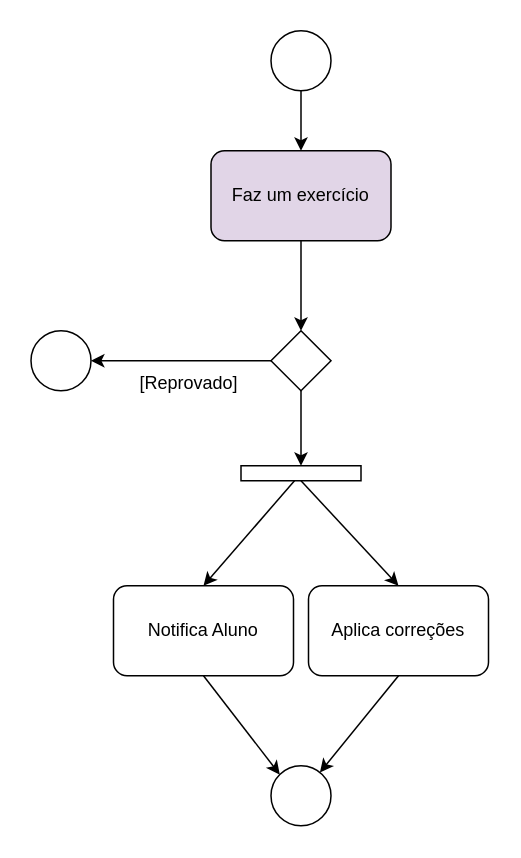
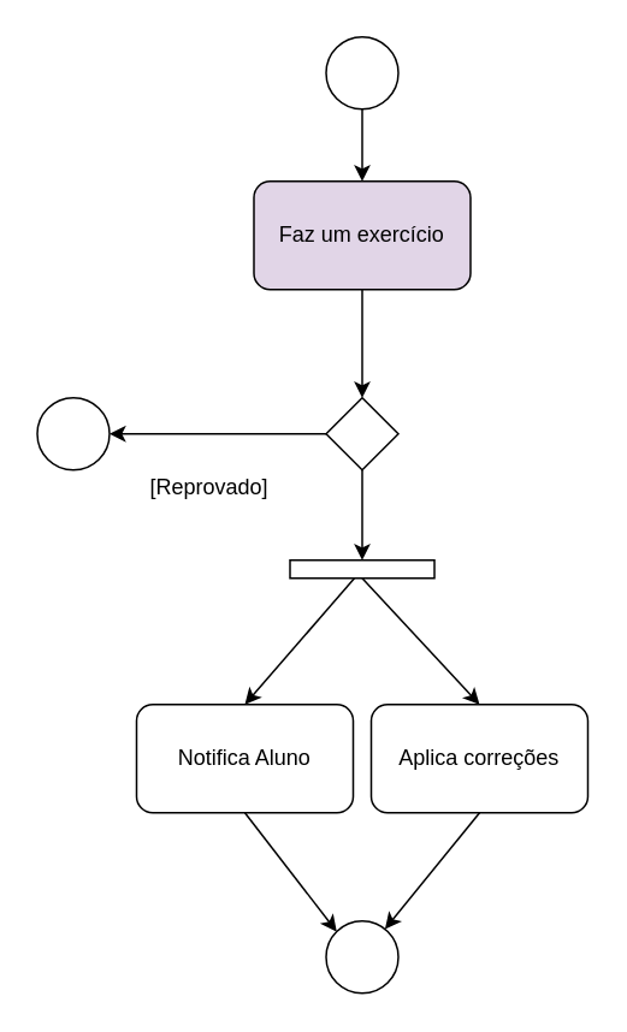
  <mxCell id="0" />
  <mxCell id="1" parent="0" />
  <mxCell id="2" value="" style="ellipse;whiteSpace=wrap;html=1;aspect=fixed;" vertex="1" parent="1"><mxGeometry x="180" y="20" width="40" height="40" as="geometry" /></mxCell>
  <mxCell id="3" value="" style="endArrow=classic;html=1;rounded=0;" edge="1" parent="1" source="2" target="5"><mxGeometry width="50" height="50" relative="1" as="geometry"><mxPoint x="130" y="280" as="sourcePoint" /><mxPoint x="180" y="230" as="targetPoint" /></mxGeometry></mxCell>
  <mxCell id="4" value="" style="edgeStyle=orthogonalEdgeStyle;rounded=0;orthogonalLoop=1;jettySize=auto;html=1;" edge="1" parent="1" source="5" target="9"><mxGeometry relative="1" as="geometry" /></mxCell>
  <mxCell id="5" value="Faz um exercício" style="rounded=1;whiteSpace=wrap;html=1;fillColor=#e1d5e7;" vertex="1" parent="1"><mxGeometry x="140" y="100" width="120" height="60" as="geometry" /></mxCell>
  <mxCell id="6" value="Notifica Aluno" style="rounded=1;whiteSpace=wrap;html=1;" vertex="1" parent="1"><mxGeometry x="75" y="390" width="120" height="60" as="geometry" /></mxCell>
  <mxCell id="7" style="edgeStyle=orthogonalEdgeStyle;rounded=0;orthogonalLoop=1;jettySize=auto;html=1;entryX=1;entryY=0.5;entryDx=0;entryDy=0;" edge="1" parent="1" source="9" target="10"><mxGeometry relative="1" as="geometry" /></mxCell>
  <mxCell id="8" value="" style="edgeStyle=orthogonalEdgeStyle;rounded=0;orthogonalLoop=1;jettySize=auto;html=1;" edge="1" parent="1" source="9" target="13"><mxGeometry relative="1" as="geometry" /></mxCell>
  <mxCell id="9" value="" style="rhombus;whiteSpace=wrap;html=1;" vertex="1" parent="1"><mxGeometry x="180" y="220" width="40" height="40" as="geometry" /></mxCell>
  <mxCell id="10" value="" style="ellipse;whiteSpace=wrap;html=1;aspect=fixed;" vertex="1" parent="1"><mxGeometry x="20" y="220" width="40" height="40" as="geometry" /></mxCell>
- <mxCell id="11" value="[Reprovado]" style="text;html=1;align=center;verticalAlign=middle;resizable=0;points=[];autosize=1;strokeColor=none;fillColor=none;" vertex="1" parent="1"><mxGeometry x="80" y="240" width="90" height="30" as="geometry" /></mxCell>
+ <mxCell id="11" value="[Reprovado]" style="text;html=1;align=center;verticalAlign=middle;resizable=0;points=[];autosize=1;strokeColor=none;fillColor=none;" vertex="1" parent="1"><mxGeometry x="70" y="255" width="90" height="30" as="geometry" /></mxCell>
  <mxCell id="12" value="" style="ellipse;whiteSpace=wrap;html=1;aspect=fixed;" vertex="1" parent="1"><mxGeometry x="180" y="510" width="40" height="40" as="geometry" /></mxCell>
  <mxCell id="13" value="" style="rounded=0;whiteSpace=wrap;html=1;" vertex="1" parent="1"><mxGeometry x="160" y="310" width="80" height="10" as="geometry" /></mxCell>
  <mxCell id="14" value="Aplica correções" style="rounded=1;whiteSpace=wrap;html=1;" vertex="1" parent="1"><mxGeometry x="205" y="390" width="120" height="60" as="geometry" /></mxCell>
  <mxCell id="15" value="" style="endArrow=classic;html=1;rounded=0;entryX=0.5;entryY=0;entryDx=0;entryDy=0;" edge="1" parent="1" source="13" target="6"><mxGeometry width="50" height="50" relative="1" as="geometry"><mxPoint x="170" y="450" as="sourcePoint" /><mxPoint x="220" y="400" as="targetPoint" /></mxGeometry></mxCell>
  <mxCell id="16" value="" style="endArrow=classic;html=1;rounded=0;entryX=0.5;entryY=0;entryDx=0;entryDy=0;exitX=0.5;exitY=1;exitDx=0;exitDy=0;" edge="1" parent="1" source="13" target="14"><mxGeometry width="50" height="50" relative="1" as="geometry"><mxPoint x="206" y="333" as="sourcePoint" /><mxPoint x="110" y="390" as="targetPoint" /></mxGeometry></mxCell>
  <mxCell id="17" value="" style="endArrow=classic;html=1;rounded=0;exitX=0.5;exitY=1;exitDx=0;exitDy=0;" edge="1" parent="1" source="14" target="12"><mxGeometry width="50" height="50" relative="1" as="geometry"><mxPoint x="210" y="330" as="sourcePoint" /><mxPoint x="290" y="410" as="targetPoint" /></mxGeometry></mxCell>
  <mxCell id="18" value="" style="endArrow=classic;html=1;rounded=0;exitX=0.5;exitY=1;exitDx=0;exitDy=0;entryX=0;entryY=0;entryDx=0;entryDy=0;" edge="1" parent="1" source="6" target="12"><mxGeometry width="50" height="50" relative="1" as="geometry"><mxPoint x="290" y="470" as="sourcePoint" /><mxPoint x="226" y="518" as="targetPoint" /></mxGeometry></mxCell>
